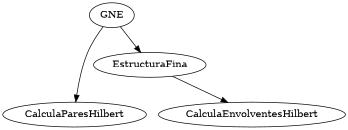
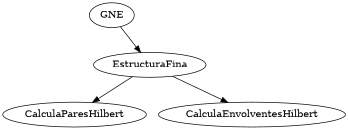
  digraph {
    GNE
    CalculaParesHilbert
    EstructuraFina
    CalculaEnvolventesHilbert
-   GNE -> CalculaParesHilbert
+   EstructuraFina -> CalculaParesHilbert
    GNE -> EstructuraFina
    EstructuraFina -> CalculaEnvolventesHilbert
  }
